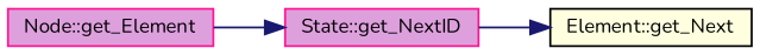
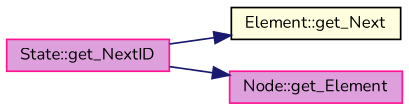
  digraph {
    fontname=Nunito
    rankdir=LR
    node [color=deeppink fillcolor=plum fontname=Nunito fontsize=10 shape=record style=filled]
    edge [color=midnightblue fontname=Nunito fontsize=10 labelfontname=Helvetica labelfontsize=10 style=solid]
    n1 [fontcolor=black height=0.2 label="State::get_NextID" width=0.4]
    n2 [color=black fillcolor=lightyellow height=0.2 label="Element::get_Next" width=0.4]
    n3 [height=0.2 label="Node::get_Element" width=0.4]
    n1 -> n2
-   n3 -> n1
+   n1 -> n3
  }
